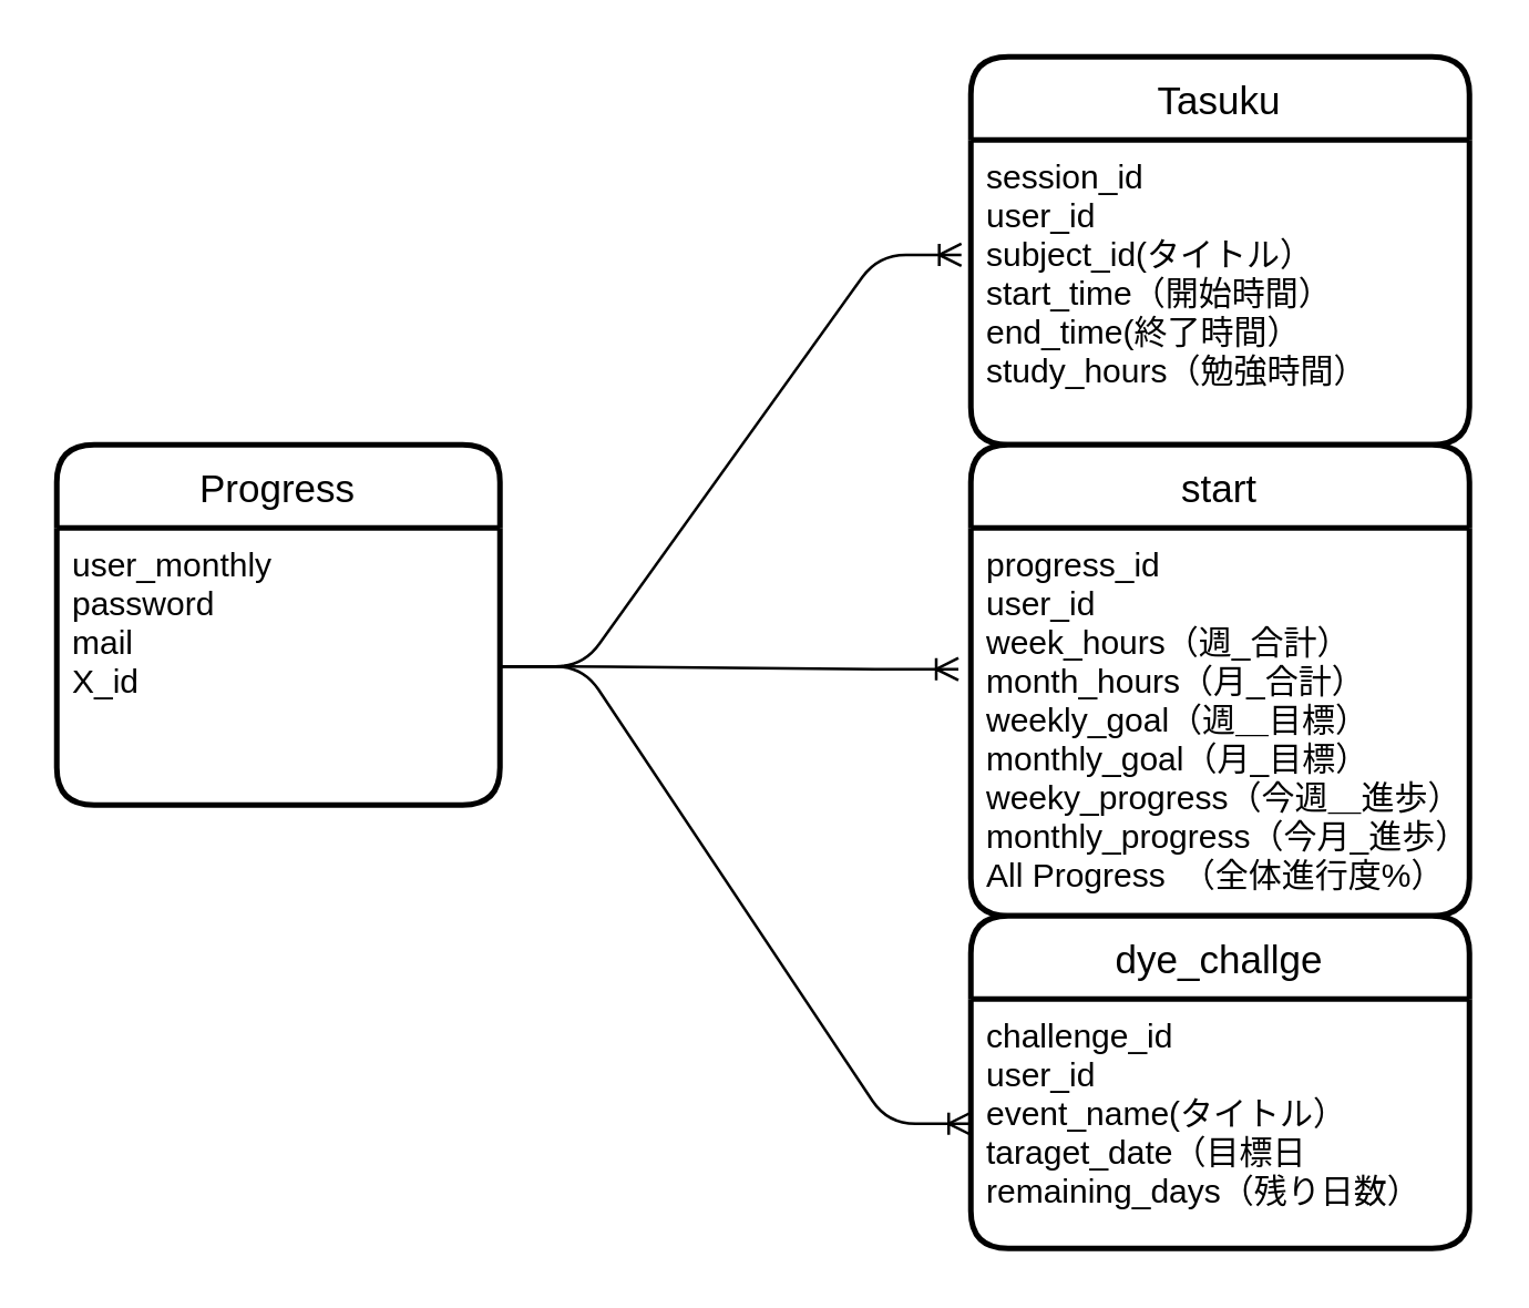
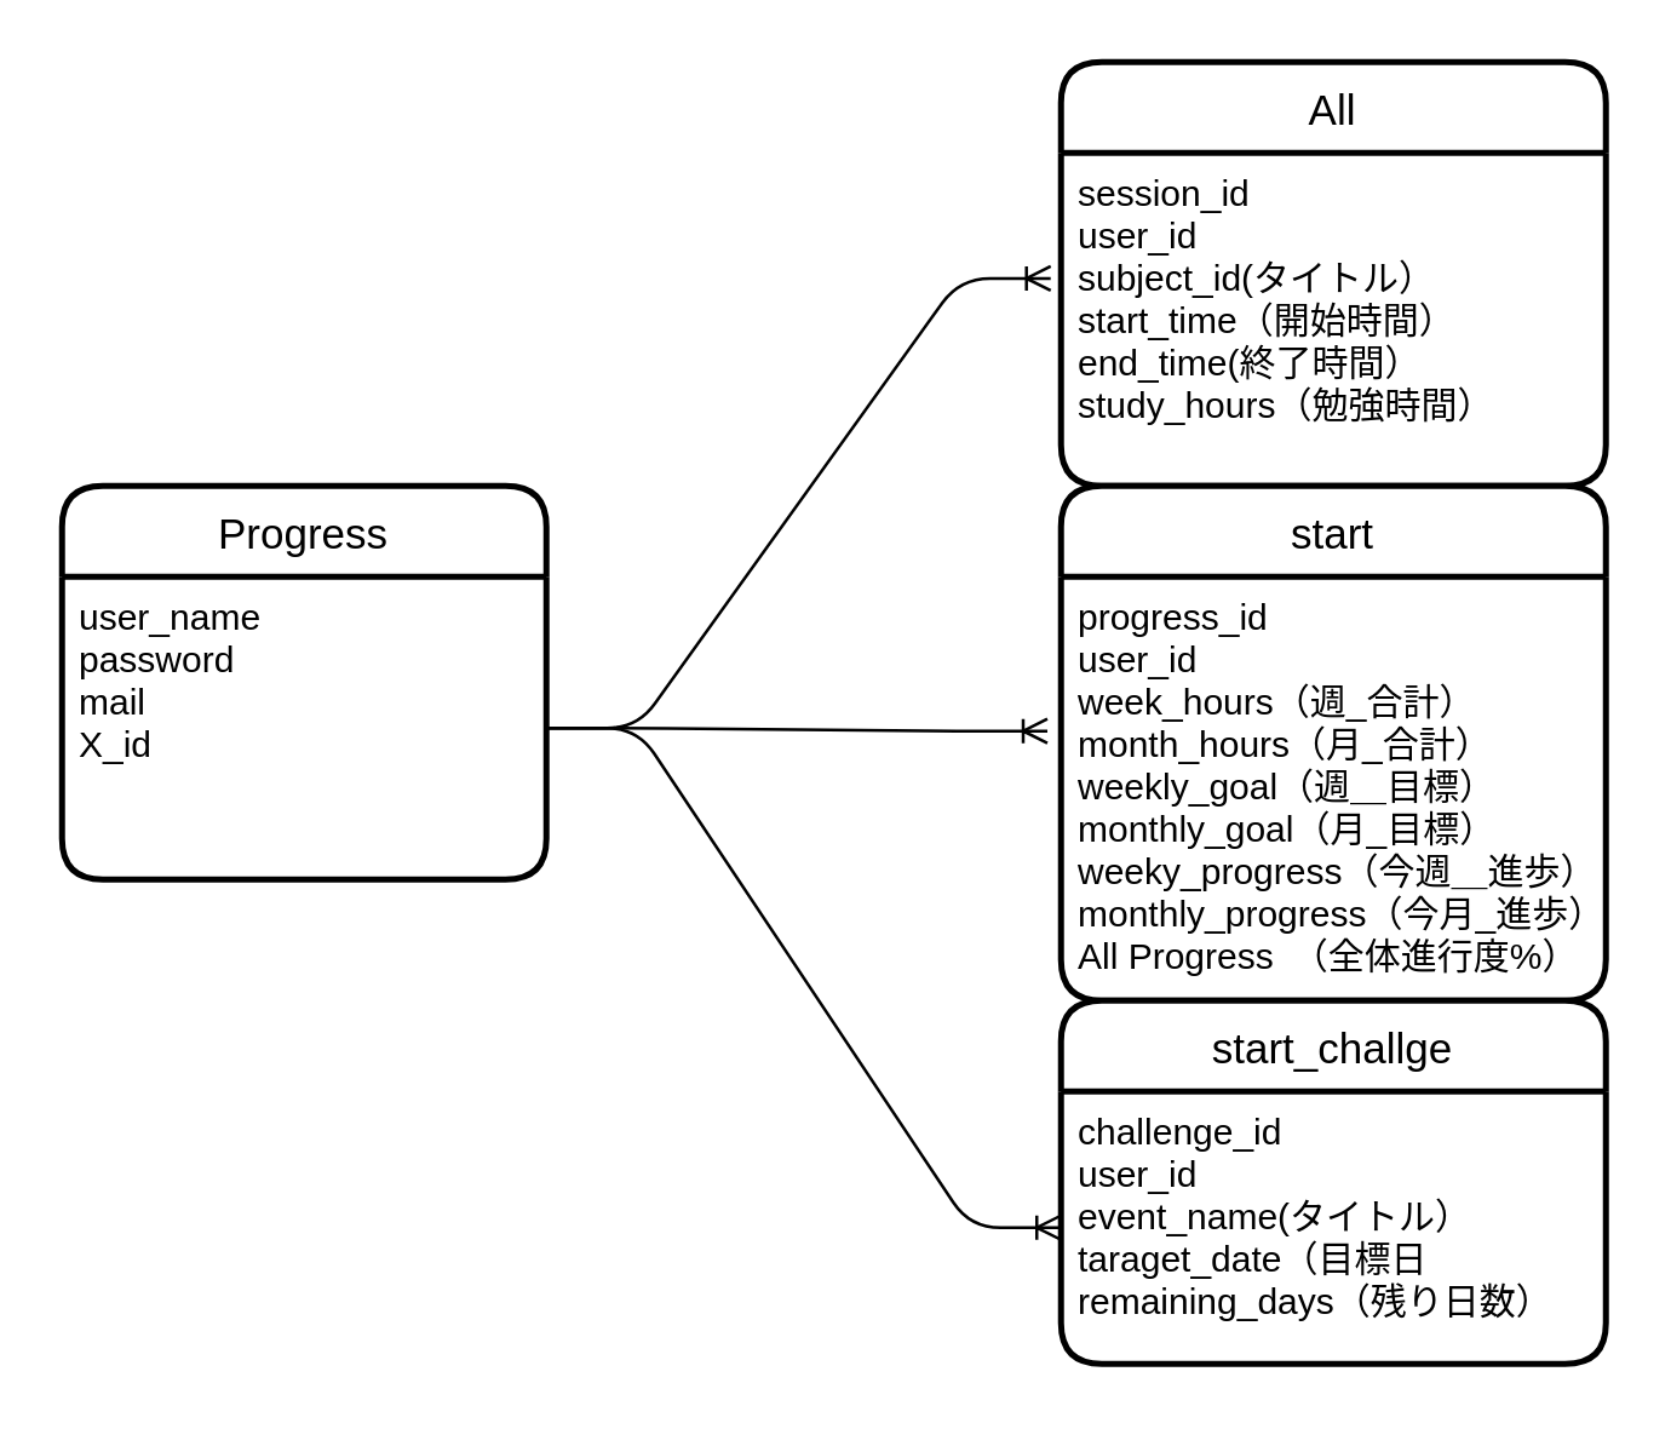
  <mxCell id="0" />
  <mxCell id="1" parent="0" />
  <mxCell id="2" value="Progress" style="swimlane;childLayout=stackLayout;horizontal=1;startSize=30;horizontalStack=0;rounded=1;fontSize=14;fontStyle=0;strokeWidth=2;resizeParent=0;resizeLast=1;shadow=0;dashed=0;align=center;" parent="1" vertex="1"><mxGeometry x="20" y="160" width="160" height="130" as="geometry" /></mxCell>
- <mxCell id="3" value="user_monthly&#10;password&#10;mail&#10;X_id" style="align=left;strokeColor=none;fillColor=none;spacingLeft=4;fontSize=12;verticalAlign=top;resizable=0;rotatable=0;part=1;" parent="2" vertex="1"><mxGeometry y="30" width="160" height="100" as="geometry" /></mxCell>
- <mxCell id="4" value="Tasuku" style="swimlane;childLayout=stackLayout;horizontal=1;startSize=30;horizontalStack=0;rounded=1;fontSize=14;fontStyle=0;strokeWidth=2;resizeParent=0;resizeLast=1;shadow=0;dashed=0;align=center;" parent="1" vertex="1"><mxGeometry x="350" y="20" width="180" height="140" as="geometry" /></mxCell>
+ <mxCell id="3" value="user_name&#10;password&#10;mail&#10;X_id" style="align=left;strokeColor=none;fillColor=none;spacingLeft=4;fontSize=12;verticalAlign=top;resizable=0;rotatable=0;part=1;" parent="2" vertex="1"><mxGeometry y="30" width="160" height="100" as="geometry" /></mxCell>
+ <mxCell id="4" value="All" style="swimlane;childLayout=stackLayout;horizontal=1;startSize=30;horizontalStack=0;rounded=1;fontSize=14;fontStyle=0;strokeWidth=2;resizeParent=0;resizeLast=1;shadow=0;dashed=0;align=center;" parent="1" vertex="1"><mxGeometry x="350" y="20" width="180" height="140" as="geometry" /></mxCell>
  <mxCell id="5" value="session_id&#10;user_id&#10;subject_id(タイトル）&#10;start_time（開始時間）&#10;end_time(終了時間）&#10;study_hours（勉強時間）" style="align=left;strokeColor=none;fillColor=none;spacingLeft=4;fontSize=12;verticalAlign=top;resizable=0;rotatable=0;part=1;" parent="4" vertex="1"><mxGeometry y="30" width="180" height="110" as="geometry" /></mxCell>
  <mxCell id="6" value="start" style="swimlane;childLayout=stackLayout;horizontal=1;startSize=30;horizontalStack=0;rounded=1;fontSize=14;fontStyle=0;strokeWidth=2;resizeParent=0;resizeLast=1;shadow=0;dashed=0;align=center;" vertex="1" parent="1"><mxGeometry x="350" y="160" width="180" height="170" as="geometry" /></mxCell>
  <mxCell id="7" value="progress_id&#10;user_id&#10;week_hours（週_合計）&#10;month_hours（月_合計）&#10;weekly_goal（週＿目標）&#10;monthly_goal（月_目標）&#10;weeky_progress（今週＿進歩）&#10;monthly_progress（今月_進歩）&#10;All Progress　（全体進行度%）&#10;" style="align=left;strokeColor=none;fillColor=none;spacingLeft=4;fontSize=12;verticalAlign=top;resizable=0;rotatable=0;part=1;" vertex="1" parent="6"><mxGeometry y="30" width="180" height="140" as="geometry" /></mxCell>
- <mxCell id="8" value="dye_challge" style="swimlane;childLayout=stackLayout;horizontal=1;startSize=30;horizontalStack=0;rounded=1;fontSize=14;fontStyle=0;strokeWidth=2;resizeParent=0;resizeLast=1;shadow=0;dashed=0;align=center;" vertex="1" parent="1"><mxGeometry x="350" y="330" width="180" height="120" as="geometry" /></mxCell>
+ <mxCell id="8" value="start_challge" style="swimlane;childLayout=stackLayout;horizontal=1;startSize=30;horizontalStack=0;rounded=1;fontSize=14;fontStyle=0;strokeWidth=2;resizeParent=0;resizeLast=1;shadow=0;dashed=0;align=center;" vertex="1" parent="1"><mxGeometry x="350" y="330" width="180" height="120" as="geometry" /></mxCell>
  <mxCell id="9" value="challenge_id&#10;user_id&#10;event_name(タイトル）&#10;taraget_date（目標日&#10;remaining_days（残り日数）&#10;" style="align=left;strokeColor=none;fillColor=none;spacingLeft=4;fontSize=12;verticalAlign=top;resizable=0;rotatable=0;part=1;" vertex="1" parent="8"><mxGeometry y="30" width="180" height="90" as="geometry" /></mxCell>
  <mxCell id="10" value="" style="edgeStyle=entityRelationEdgeStyle;fontSize=12;html=1;endArrow=ERoneToMany;entryX=-0.019;entryY=0.377;entryDx=0;entryDy=0;entryPerimeter=0;exitX=1;exitY=0.5;exitDx=0;exitDy=0;" edge="1" parent="1" source="3" target="5"><mxGeometry width="100" height="100" relative="1" as="geometry"><mxPoint x="210" y="275" as="sourcePoint" /><mxPoint x="300" y="60" as="targetPoint" /></mxGeometry></mxCell>
  <mxCell id="11" value="" style="edgeStyle=entityRelationEdgeStyle;fontSize=12;html=1;endArrow=ERoneToMany;entryX=-0.025;entryY=0.364;entryDx=0;entryDy=0;entryPerimeter=0;exitX=1;exitY=0.5;exitDx=0;exitDy=0;" edge="1" parent="1" source="3" target="7"><mxGeometry width="100" height="100" relative="1" as="geometry"><mxPoint x="220" y="280" as="sourcePoint" /><mxPoint x="386.96" y="140" as="targetPoint" /></mxGeometry></mxCell>
  <mxCell id="12" value="" style="edgeStyle=entityRelationEdgeStyle;fontSize=12;html=1;endArrow=ERoneToMany;exitX=1;exitY=0.5;exitDx=0;exitDy=0;entryX=0;entryY=0.5;entryDx=0;entryDy=0;" edge="1" parent="1" source="3" target="9"><mxGeometry width="100" height="100" relative="1" as="geometry"><mxPoint x="200" y="390" as="sourcePoint" /><mxPoint x="346.96" y="231.47" as="targetPoint" /></mxGeometry></mxCell>
